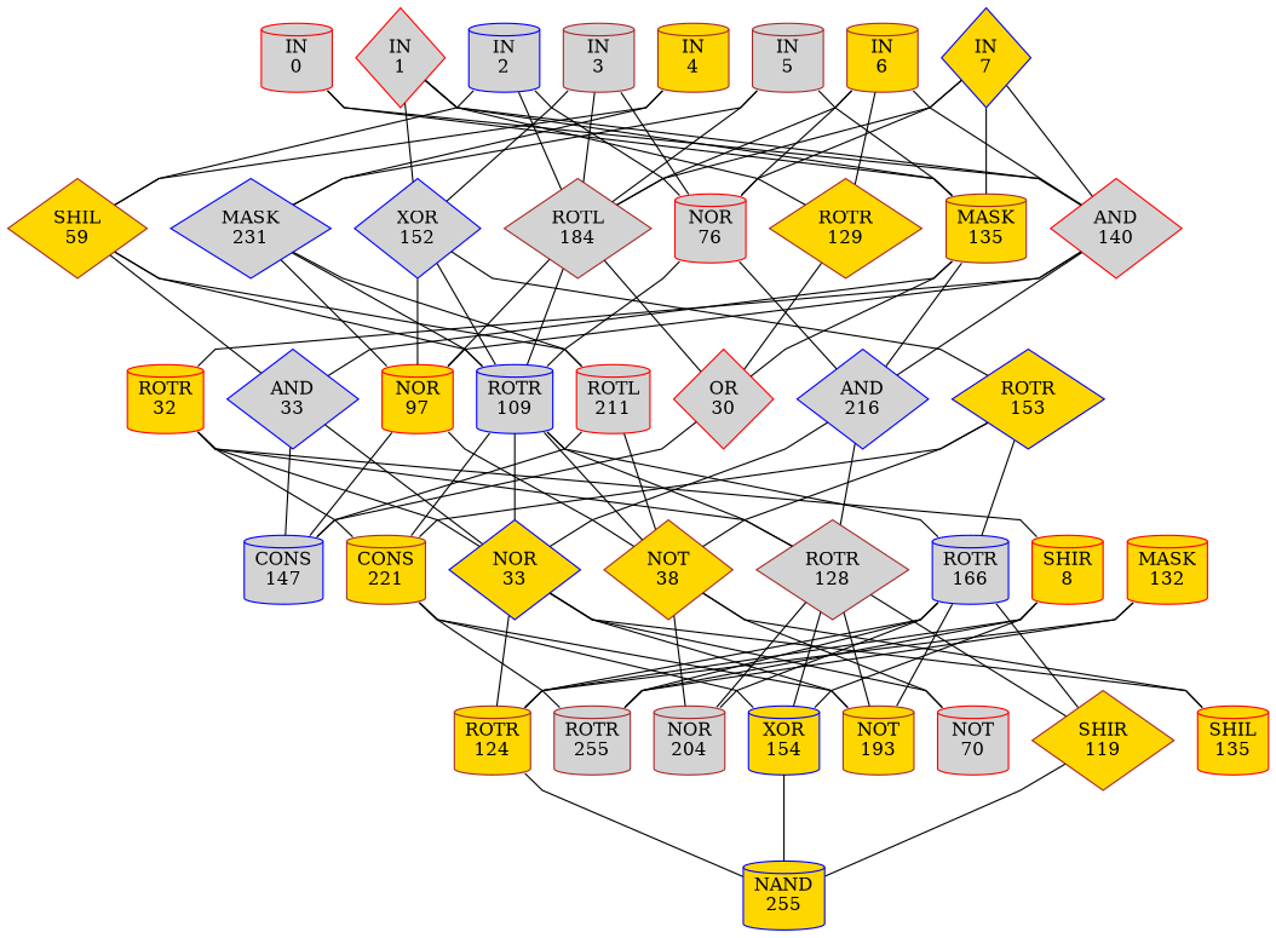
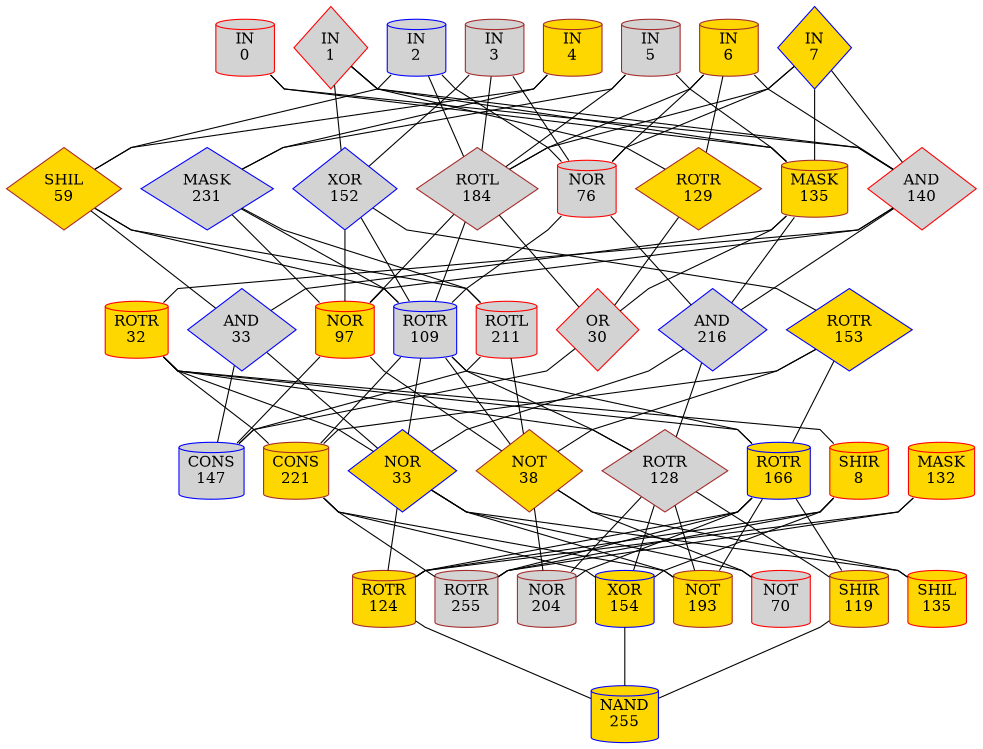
  graph {
    ordering=out
    rankdir=BT
    ranksep=0.75
    splines=polyline
    node [color=brown fillcolor=lightgrey shape=cylinder style=filled]
    edge [style=solid]
    n1 [color=red label="IN\n0"]
    n2 [color=red label="IN\n1" shape=diamond]
    n3 [color=blue label="IN\n2"]
    n4 [label="IN\n3"]
    n5 [fillcolor=gold label="IN\n4"]
    n6 [label="IN\n5"]
    n7 [fillcolor=gold label="IN\n6"]
    n8 [color=blue fillcolor=gold label="IN\n7" shape=diamond]
    n9 [fillcolor=gold label="SHIL\n59" shape=diamond]
    n10 [color=blue label="MASK\n231" shape=diamond]
    n11 [color=blue label="XOR\n152" shape=diamond]
    n12 [label="ROTL\n184" shape=diamond]
    n13 [color=red label="NOR\n76"]
    n14 [fillcolor=gold label="ROTR\n129" shape=diamond]
    n15 [fillcolor=gold label="MASK\n135"]
    n16 [color=red label="AND\n140" shape=diamond]
    n17 [color=red fillcolor=gold label="ROTR\n32"]
    n18 [color=blue label="AND\n33" shape=diamond]
    n19 [color=red fillcolor=gold label="NOR\n97"]
    n20 [color=blue label="ROTR\n109"]
    n21 [color=red label="ROTL\n211"]
    n22 [color=red label="OR\n30" shape=diamond]
    n23 [color=blue label="AND\n216" shape=diamond]
    n24 [color=blue fillcolor=gold label="ROTR\n153" shape=diamond]
    n25 [color=blue label="CONS\n147"]
    n26 [fillcolor=gold label="CONS\n221"]
    n27 [color=blue fillcolor=gold label="NOR\n33" shape=diamond]
    n28 [fillcolor=gold label="NOT\n38" shape=diamond]
    n29 [label="ROTR\n128" shape=diamond]
-   n30 [color=blue label="ROTR\n166"]
+   n30 [color=blue fillcolor=gold label="ROTR\n166"]
    n31 [color=red fillcolor=gold label="SHIR\n8"]
    n32 [color=red fillcolor=gold label="MASK\n132"]
    n33 [fillcolor=gold label="ROTR\n124"]
    n34 [label="ROTR\n255"]
    n35 [label="NOR\n204"]
    n36 [color=blue fillcolor=gold label="XOR\n154"]
    n37 [fillcolor=gold label="NOT\n193"]
    n38 [color=red label="NOT\n70"]
-   n39 [fillcolor=gold label="SHIR\n119" shape=diamond]
+   n39 [fillcolor=gold label="SHIR\n119"]
    n40 [color=red fillcolor=gold label="SHIL\n135"]
    n41 [color=blue fillcolor=gold label="NAND\n255"]
    subgraph sub_1 {
      rank=same
      n1
      n2
      n3
      n4
      n5
      n6
      n7
      n8
    }
    subgraph sub_2 {
      rank=same
      n9
      n10
      n11
      n12
      n13
      n14
      n15
      n16
    }
    subgraph sub_3 {
      rank=same
      n17
      n18
      n19
      n20
      n21
      n22
      n23
      n24
    }
    subgraph sub_4 {
      rank=same
      n25
      n26
      n27
      n28
      n29
      n30
      n31
      n32
    }
    subgraph sub_5 {
      rank=same
      n33
      n34
      n35
      n36
      n37
      n38
      n39
      n40
    }
    subgraph sub_6 {
      rank=same
      n41
    }
    n1 -- n2 [style=invis]
    n2 -- n3 [style=invis]
    n3 -- n4 [style=invis]
    n4 -- n5 [style=invis]
    n5 -- n6 [style=invis]
    n6 -- n7 [style=invis]
    n7 -- n8 [style=invis]
    n9 -- n3
    n9 -- n5
    n9 -- n10 [style=invis]
    n10 -- n5
    n10 -- n6
    n10 -- n11 [style=invis]
    n11 -- n2
    n11 -- n4
    n11 -- n12 [style=invis]
    n12 -- n3
    n12 -- n4
    n12 -- n6
    n12 -- n7
    n12 -- n8
    n12 -- n13 [style=invis]
    n13 -- n3
    n13 -- n4
    n13 -- n7
    n13 -- n8
    n13 -- n14 [style=invis]
    n14 -- n2
    n14 -- n7
    n14 -- n15 [style=invis]
    n15 -- n1
    n15 -- n2
    n15 -- n6
    n15 -- n8
    n15 -- n16 [style=invis]
    n16 -- n1
    n16 -- n2
    n16 -- n7
    n16 -- n8
    n17 -- n16
    n17 -- n18 [style=invis]
    n18 -- n9
    n18 -- n15
    n18 -- n19 [style=invis]
    n19 -- n10
    n19 -- n11
    n19 -- n12
    n19 -- n16
    n19 -- n20 [style=invis]
    n20 -- n9
    n20 -- n10
    n20 -- n11
    n20 -- n12
    n20 -- n13
    n20 -- n21 [style=invis]
    n21 -- n9
    n21 -- n10
    n21 -- n22 [style=invis]
    n22 -- n12
    n22 -- n14
    n22 -- n15
    n22 -- n23 [style=invis]
    n23 -- n13
    n23 -- n15
    n23 -- n16
    n23 -- n24 [style=invis]
    n24 -- n11
    n25 -- n18
    n25 -- n19
    n25 -- n21
    n25 -- n22
    n25 -- n26 [style=invis]
    n26 -- n17
    n26 -- n20
    n26 -- n24
    n26 -- n27 [style=invis]
    n27 -- n17
    n27 -- n18
    n27 -- n20
    n27 -- n23
    n27 -- n28 [style=invis]
    n28 -- n19
    n28 -- n20
    n28 -- n21
    n28 -- n24
    n28 -- n29 [style=invis]
    n29 -- n17
    n29 -- n20
    n29 -- n23
    n29 -- n30 [style=invis]
+   n30 -- n17
    n30 -- n20
    n30 -- n24
    n30 -- n31 [style=invis]
    n31 -- n17
    n31 -- n32 [style=invis]
    n33 -- n27
    n33 -- n30
    n33 -- n31
    n33 -- n32
    n33 -- n34 [style=invis]
    n34 -- n26
    n34 -- n30
    n34 -- n31
    n34 -- n32
    n34 -- n35 [style=invis]
    n35 -- n28
    n35 -- n29
    n35 -- n30
    n35 -- n36 [style=invis]
    n36 -- n26
    n36 -- n29
    n36 -- n31
    n36 -- n37 [style=invis]
    n37 -- n26
    n37 -- n27
    n37 -- n29
    n37 -- n30
    n37 -- n38 [style=invis]
    n38 -- n27
    n38 -- n28
    n38 -- n39 [style=invis]
    n39 -- n29
    n39 -- n30
    n39 -- n40 [style=invis]
    n40 -- n27
    n40 -- n28
    n41 -- n33
    n41 -- n36
    n41 -- n39
    n41 -- n41 [style=invis]
  }
